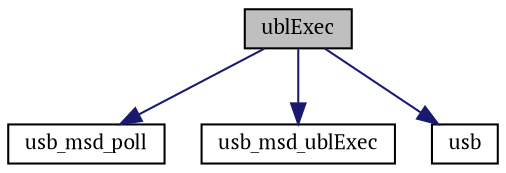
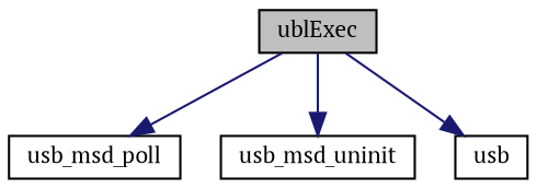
  digraph {
    fontname="PT Serif"
    rankdir=TB
    node [color=black fillcolor=white fontname="PT Serif" fontsize=10 shape=record style=filled]
    edge [color=midnightblue fontname="PT Serif" fontsize=10 labelfontname=Helvetica labelfontsize=10 style=solid]
    n1 [fillcolor=grey75 fontcolor=black height=0.2 label=ublExec width=0.4]
    n2 [height=0.2 label=usb_msd_poll width=0.4]
-   n3 [height=0.2 label=usb_msd_ublExec width=0.4]
+   n3 [height=0.2 label=usb_msd_uninit width=0.4]
    n4 [height=0.2 label=usb width=0.4]
    n1 -> n2
    n1 -> n3
    n1 -> n4
  }
